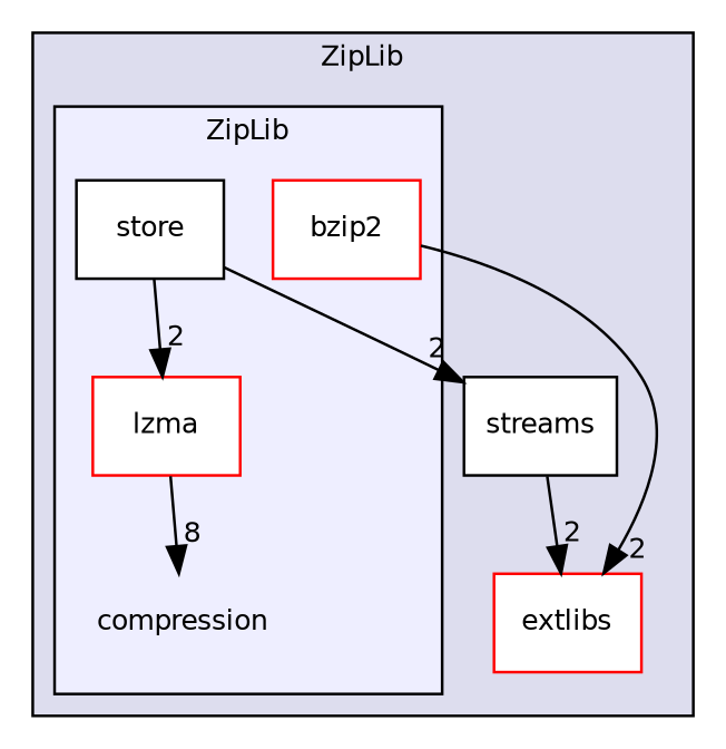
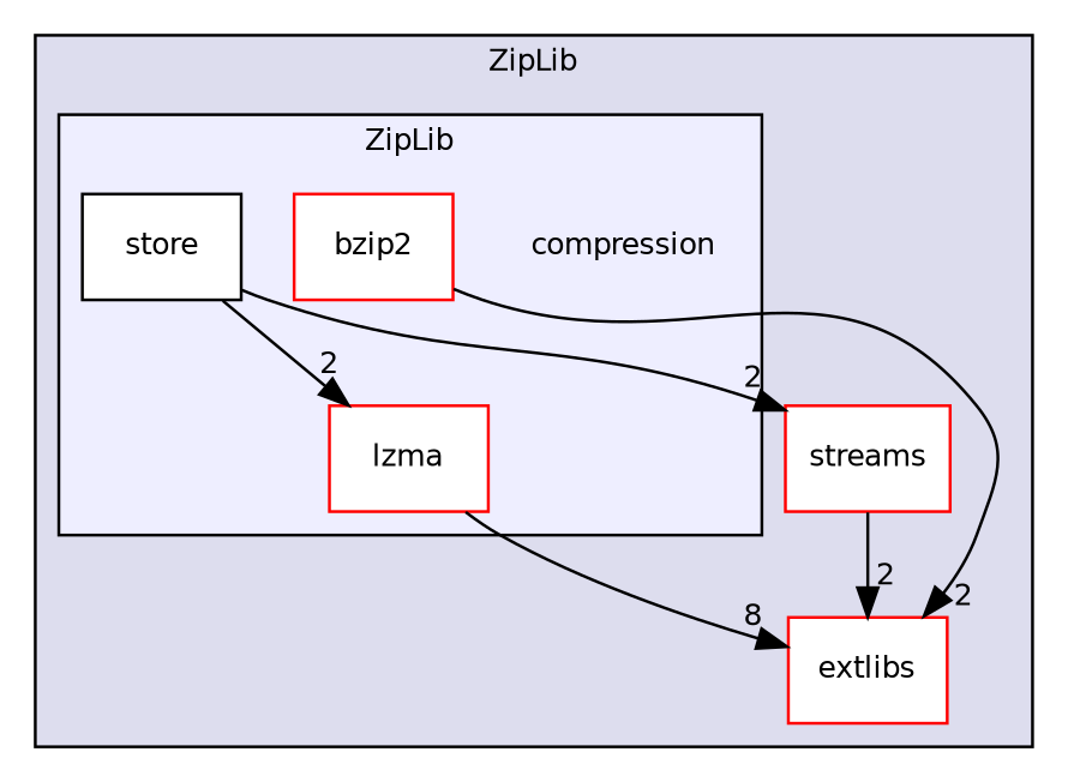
  digraph {
    compound=true
    node [fontname=Helvetica fontsize=10 shape=box color=red fillcolor=white style=filled]
    edge [headlabel=2 labeldistance=1.5 labelfontname=Helvetica labelfontsize=10]
    n1 [label=compression shape=plaintext color="" fillcolor="" style=""]
    n2 [label=bzip2]
    n3 [label=lzma]
    n4 [label=store color=""]
    n5 [label=extlibs]
-   n6 [color=black label=streams]
+   n6 [label=streams]
    subgraph cluster_1 {
      bgcolor="#ddddee"
      fontname=Helvetica
      fontsize=10
      label=ZipLib
      pencolor=black
      n5
      n6
      subgraph cluster_2 {
        bgcolor="#eeeeff"
        fontname=Helvetica
        fontsize=10
        label=ZipLib
        pencolor=black
        n1
        n2
        n3
        n4
      }
    }
    n2 -> n5
-   n3 -> n1 [headlabel=8]
+   n3 -> n5 [headlabel=8]
    n4 -> n3
    n4 -> n6
    n6 -> n5
  }
